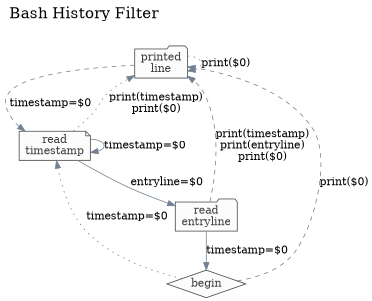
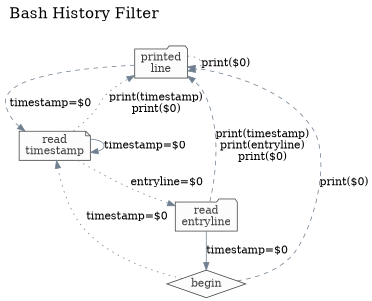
  digraph {
    fontsize=20
    label="Bash History Filter"
    labeljust=left
    labelloc=top
    rankdir=TB
    node [color=grey25 fillcolor=grey99 fontcolor=grey25 shape=folder style=filled]
    edge [color=slategrey style=dotted]
    n1 [label="printed\nline"]
    n2 [label="read\ntimestamp" shape=note]
    begin [shape=diamond]
    n4 [label="read\nentryline"]
    n1 -> n1 [label="print($0)"]
    n1 -> n2 [label="timestamp=$0" style=dashed]
    n2 -> n1 [label="print(timestamp)\nprint($0)"]
    n2 -> n2 [label="timestamp=$0" style=solid]
-   n2 -> n4 [label="entryline=$0" style=solid]
+   n2 -> n4 [label="entryline=$0"]
    begin -> n1 [label="print($0)" style=dashed]
    begin -> n2 [label="timestamp=$0"]
    n4 -> n1 [label="print(timestamp)\nprint(entryline)\nprint($0)" style=dashed]
    n4 -> begin [label="timestamp=$0" style=solid]
  }
